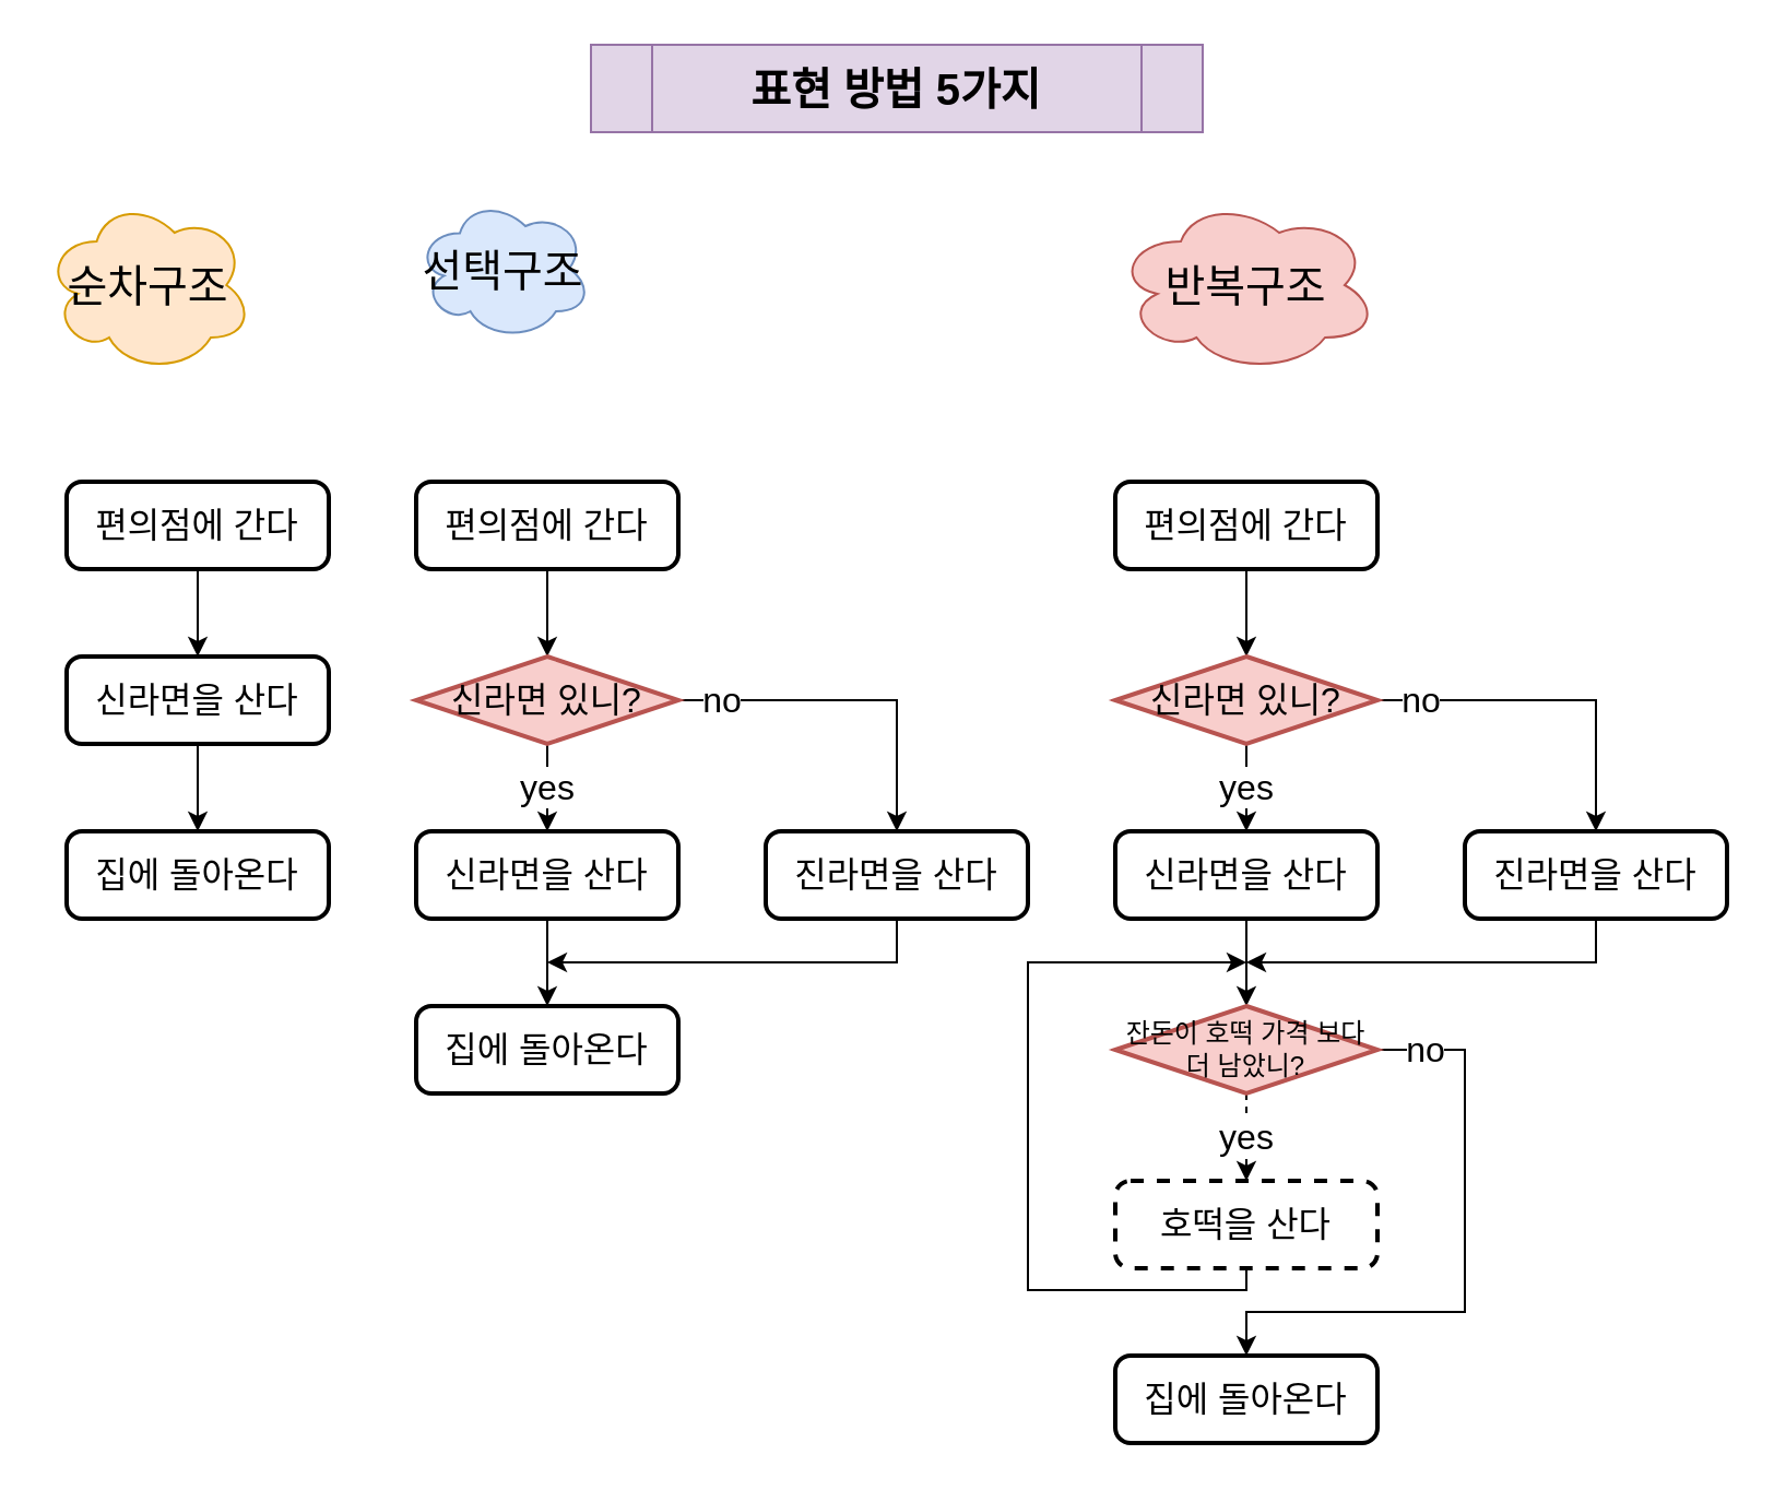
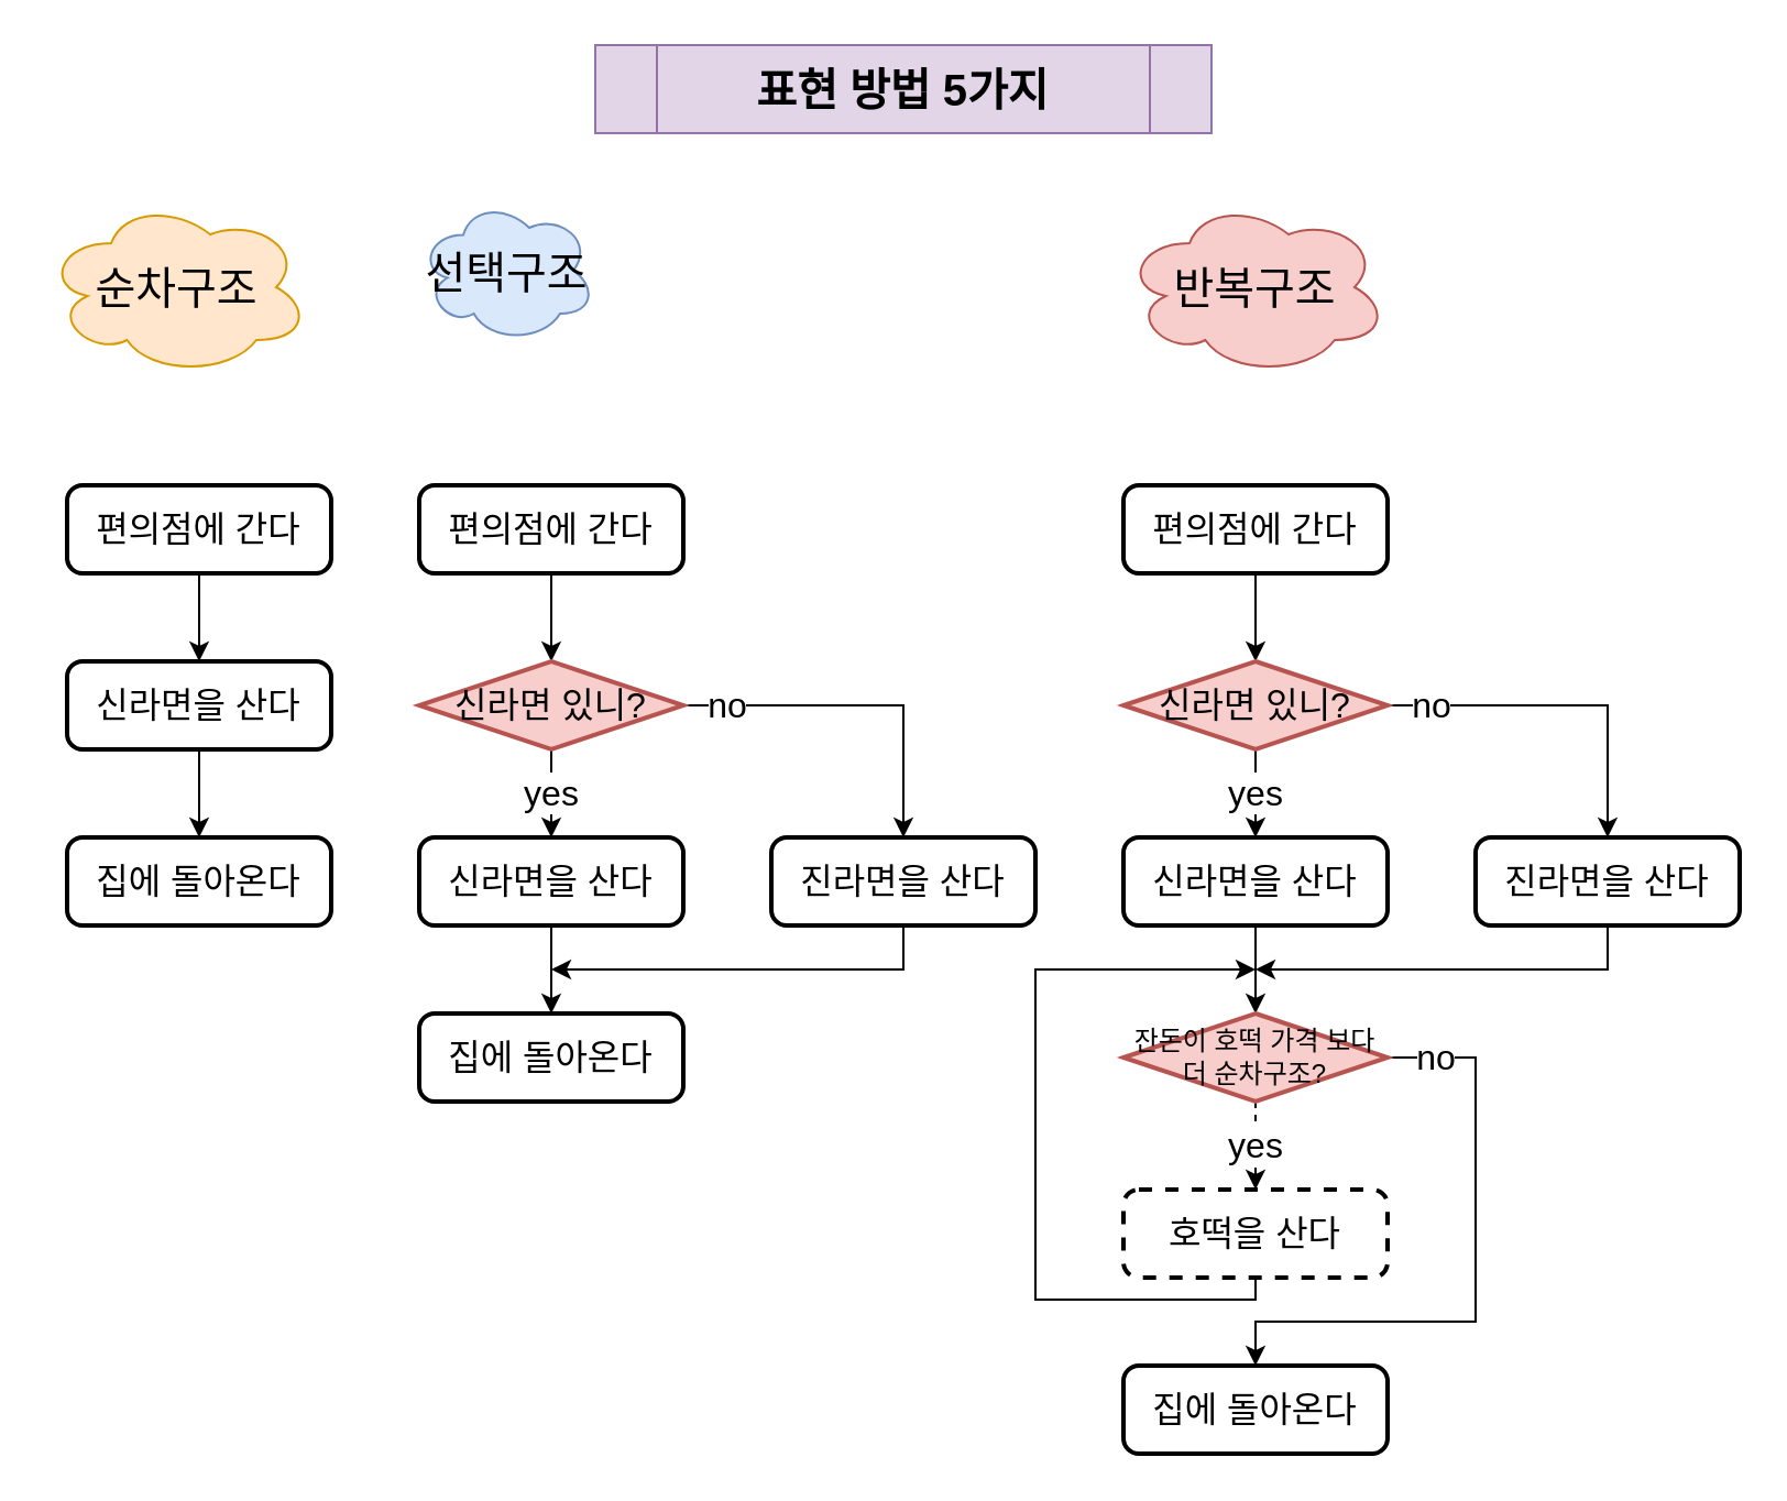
  <mxCell id="0" />
  <mxCell id="1" parent="0" />
  <mxCell id="2" value="표현 방법 5가지" style="shape=process;whiteSpace=wrap;html=1;backgroundOutline=1;fillColor=#e1d5e7;strokeColor=#9673a6;fontStyle=1;fontSize=20;" vertex="1" parent="1"><mxGeometry x="270" y="20" width="280" height="40" as="geometry" /></mxCell>
- <mxCell id="3" value="순차구조" style="ellipse;shape=cloud;whiteSpace=wrap;html=1;fontSize=20;fillColor=#ffe6cc;strokeColor=#d79b00;" vertex="1" parent="1"><mxGeometry x="20" y="90" width="95" height="80" as="geometry" /></mxCell>
+ <mxCell id="3" value="순차구조" style="ellipse;shape=cloud;whiteSpace=wrap;html=1;fontSize=20;fillColor=#ffe6cc;strokeColor=#d79b00;" vertex="1" parent="1"><mxGeometry x="20" y="90" width="120" height="80" as="geometry" /></mxCell>
  <mxCell id="4" value="선택구조" style="ellipse;shape=cloud;whiteSpace=wrap;html=1;fontSize=20;fillColor=#dae8fc;strokeColor=#6c8ebf;" vertex="1" parent="1"><mxGeometry x="190" y="90" width="80" height="65" as="geometry" /></mxCell>
  <mxCell id="5" value="반복구조" style="ellipse;shape=cloud;whiteSpace=wrap;html=1;fontSize=20;fillColor=#f8cecc;strokeColor=#b85450;" vertex="1" parent="1"><mxGeometry x="510" y="90" width="120" height="80" as="geometry" /></mxCell>
  <mxCell id="6" value="" style="edgeStyle=orthogonalEdgeStyle;rounded=0;orthogonalLoop=1;jettySize=auto;html=1;fontSize=16;" edge="1" parent="1" source="7" target="9"><mxGeometry relative="1" as="geometry" /></mxCell>
  <mxCell id="7" value="편의점에 간다" style="rounded=1;whiteSpace=wrap;html=1;absoluteArcSize=1;arcSize=14;strokeWidth=2;fontSize=16;" vertex="1" parent="1"><mxGeometry x="30" y="220" width="120" height="40" as="geometry" /></mxCell>
  <mxCell id="8" value="" style="edgeStyle=orthogonalEdgeStyle;rounded=0;orthogonalLoop=1;jettySize=auto;html=1;fontSize=16;" edge="1" parent="1" source="9" target="10"><mxGeometry relative="1" as="geometry" /></mxCell>
  <mxCell id="9" value="신라면을 산다" style="rounded=1;whiteSpace=wrap;html=1;absoluteArcSize=1;arcSize=14;strokeWidth=2;fontSize=16;" vertex="1" parent="1"><mxGeometry x="30" y="300" width="120" height="40" as="geometry" /></mxCell>
  <mxCell id="10" value="집에 돌아온다" style="rounded=1;whiteSpace=wrap;html=1;absoluteArcSize=1;arcSize=14;strokeWidth=2;fontSize=16;" vertex="1" parent="1"><mxGeometry x="30" y="380" width="120" height="40" as="geometry" /></mxCell>
  <mxCell id="11" value="" style="edgeStyle=orthogonalEdgeStyle;rounded=0;orthogonalLoop=1;jettySize=auto;html=1;fontSize=16;" edge="1" parent="1" source="12" target="15"><mxGeometry relative="1" as="geometry" /></mxCell>
  <mxCell id="12" value="편의점에 간다" style="rounded=1;whiteSpace=wrap;html=1;absoluteArcSize=1;arcSize=14;strokeWidth=2;fontSize=16;" vertex="1" parent="1"><mxGeometry x="190" y="220" width="120" height="40" as="geometry" /></mxCell>
  <mxCell id="13" value="yes" style="edgeStyle=orthogonalEdgeStyle;rounded=0;orthogonalLoop=1;jettySize=auto;html=1;fontSize=16;" edge="1" parent="1" source="15" target="17"><mxGeometry relative="1" as="geometry" /></mxCell>
  <mxCell id="14" value="no" style="edgeStyle=orthogonalEdgeStyle;rounded=0;orthogonalLoop=1;jettySize=auto;html=1;entryX=0.5;entryY=0;entryDx=0;entryDy=0;fontSize=16;" edge="1" parent="1" source="15" target="20"><mxGeometry x="-0.75" relative="1" as="geometry"><mxPoint as="offset" /></mxGeometry></mxCell>
  <mxCell id="15" value="신라면 있니?" style="strokeWidth=2;html=1;shape=mxgraph.flowchart.decision;whiteSpace=wrap;fontSize=16;fillColor=#f8cecc;strokeColor=#b85450;" vertex="1" parent="1"><mxGeometry x="190" y="300" width="120" height="40" as="geometry" /></mxCell>
  <mxCell id="16" value="" style="edgeStyle=orthogonalEdgeStyle;rounded=0;orthogonalLoop=1;jettySize=auto;html=1;fontSize=16;" edge="1" parent="1" source="17" target="18"><mxGeometry relative="1" as="geometry" /></mxCell>
  <mxCell id="17" value="신라면을 산다" style="rounded=1;whiteSpace=wrap;html=1;absoluteArcSize=1;arcSize=14;strokeWidth=2;fontSize=16;" vertex="1" parent="1"><mxGeometry x="190" y="380" width="120" height="40" as="geometry" /></mxCell>
  <mxCell id="18" value="집에 돌아온다" style="rounded=1;whiteSpace=wrap;html=1;absoluteArcSize=1;arcSize=14;strokeWidth=2;fontSize=16;" vertex="1" parent="1"><mxGeometry x="190" y="460" width="120" height="40" as="geometry" /></mxCell>
  <mxCell id="19" style="edgeStyle=orthogonalEdgeStyle;rounded=0;orthogonalLoop=1;jettySize=auto;html=1;fontSize=16;" edge="1" parent="1" source="20"><mxGeometry relative="1" as="geometry"><mxPoint x="250" y="440" as="targetPoint" /><Array as="points"><mxPoint x="410" y="440" /></Array></mxGeometry></mxCell>
  <mxCell id="20" value="진라면을 산다" style="rounded=1;whiteSpace=wrap;html=1;absoluteArcSize=1;arcSize=14;strokeWidth=2;fontSize=16;" vertex="1" parent="1"><mxGeometry x="350" y="380" width="120" height="40" as="geometry" /></mxCell>
  <mxCell id="21" value="" style="edgeStyle=orthogonalEdgeStyle;rounded=0;orthogonalLoop=1;jettySize=auto;html=1;fontSize=16;" edge="1" parent="1" source="22" target="25"><mxGeometry relative="1" as="geometry" /></mxCell>
  <mxCell id="22" value="편의점에 간다" style="rounded=1;whiteSpace=wrap;html=1;absoluteArcSize=1;arcSize=14;strokeWidth=2;fontSize=16;" vertex="1" parent="1"><mxGeometry x="510" y="220" width="120" height="40" as="geometry" /></mxCell>
  <mxCell id="23" value="yes" style="edgeStyle=orthogonalEdgeStyle;rounded=0;orthogonalLoop=1;jettySize=auto;html=1;fontSize=16;" edge="1" parent="1" source="25" target="27"><mxGeometry relative="1" as="geometry" /></mxCell>
  <mxCell id="24" value="no" style="edgeStyle=orthogonalEdgeStyle;rounded=0;orthogonalLoop=1;jettySize=auto;html=1;entryX=0.5;entryY=0;entryDx=0;entryDy=0;fontSize=16;" edge="1" parent="1" source="25" target="29"><mxGeometry x="-0.75" relative="1" as="geometry"><mxPoint as="offset" /></mxGeometry></mxCell>
  <mxCell id="25" value="신라면 있니?" style="strokeWidth=2;html=1;shape=mxgraph.flowchart.decision;whiteSpace=wrap;fontSize=16;fillColor=#f8cecc;strokeColor=#b85450;" vertex="1" parent="1"><mxGeometry x="510" y="300" width="120" height="40" as="geometry" /></mxCell>
  <mxCell id="26" value="" style="edgeStyle=orthogonalEdgeStyle;rounded=0;orthogonalLoop=1;jettySize=auto;html=1;fontSize=16;" edge="1" parent="1" source="27"><mxGeometry relative="1" as="geometry"><mxPoint x="570" y="460" as="targetPoint" /></mxGeometry></mxCell>
  <mxCell id="27" value="신라면을 산다" style="rounded=1;whiteSpace=wrap;html=1;absoluteArcSize=1;arcSize=14;strokeWidth=2;fontSize=16;" vertex="1" parent="1"><mxGeometry x="510" y="380" width="120" height="40" as="geometry" /></mxCell>
  <mxCell id="28" style="edgeStyle=orthogonalEdgeStyle;rounded=0;orthogonalLoop=1;jettySize=auto;html=1;fontSize=16;" edge="1" parent="1" source="29"><mxGeometry relative="1" as="geometry"><mxPoint x="570" y="440" as="targetPoint" /><Array as="points"><mxPoint x="730" y="440" /></Array></mxGeometry></mxCell>
  <mxCell id="29" value="진라면을 산다" style="rounded=1;whiteSpace=wrap;html=1;absoluteArcSize=1;arcSize=14;strokeWidth=2;fontSize=16;" vertex="1" parent="1"><mxGeometry x="670" y="380" width="120" height="40" as="geometry" /></mxCell>
  <mxCell id="30" value="yes" style="edgeStyle=orthogonalEdgeStyle;rounded=0;orthogonalLoop=1;jettySize=auto;html=1;entryX=0.5;entryY=0;entryDx=0;entryDy=0;fontSize=16;dashed=1;" edge="1" parent="1" source="32" target="34"><mxGeometry relative="1" as="geometry" /></mxCell>
  <mxCell id="31" value="no" style="edgeStyle=orthogonalEdgeStyle;rounded=0;orthogonalLoop=1;jettySize=auto;html=1;fontSize=16;entryX=0.5;entryY=0;entryDx=0;entryDy=0;" edge="1" parent="1" source="32" target="35"><mxGeometry x="-0.846" relative="1" as="geometry"><mxPoint x="570" y="600" as="targetPoint" /><Array as="points"><mxPoint x="670" y="480" /><mxPoint x="670" y="600" /><mxPoint x="570" y="600" /></Array><mxPoint as="offset" /></mxGeometry></mxCell>
- <mxCell id="32" value="잔돈이 호떡 가격 보다 더 남았니?" style="strokeWidth=2;html=1;shape=mxgraph.flowchart.decision;whiteSpace=wrap;fontSize=12;fillColor=#f8cecc;strokeColor=#b85450;" vertex="1" parent="1"><mxGeometry x="510" y="460" width="120" height="40" as="geometry" /></mxCell>
+ <mxCell id="32" value="잔돈이 호떡 가격 보다 더 순차구조?" style="strokeWidth=2;html=1;shape=mxgraph.flowchart.decision;whiteSpace=wrap;fontSize=12;fillColor=#f8cecc;strokeColor=#b85450;" vertex="1" parent="1"><mxGeometry x="510" y="460" width="120" height="40" as="geometry" /></mxCell>
  <mxCell id="33" style="edgeStyle=orthogonalEdgeStyle;rounded=0;orthogonalLoop=1;jettySize=auto;html=1;fontSize=16;" edge="1" parent="1" source="34"><mxGeometry relative="1" as="geometry"><mxPoint x="570" y="440" as="targetPoint" /><Array as="points"><mxPoint x="570" y="590" /><mxPoint x="470" y="590" /><mxPoint x="470" y="440" /></Array></mxGeometry></mxCell>
  <mxCell id="34" value="호떡을 산다" style="rounded=1;whiteSpace=wrap;html=1;absoluteArcSize=1;arcSize=14;strokeWidth=2;fontSize=16;dashed=1;" vertex="1" parent="1"><mxGeometry x="510" y="540" width="120" height="40" as="geometry" /></mxCell>
  <mxCell id="35" value="집에 돌아온다" style="rounded=1;whiteSpace=wrap;html=1;absoluteArcSize=1;arcSize=14;strokeWidth=2;fontSize=16;" vertex="1" parent="1"><mxGeometry x="510" y="620" width="120" height="40" as="geometry" /></mxCell>
